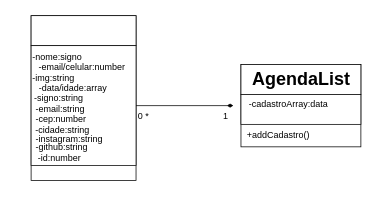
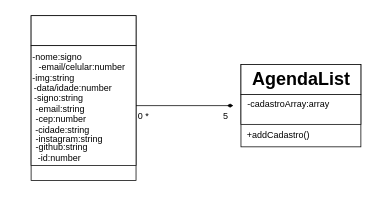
  <mxCell id="0" />
  <mxCell id="1" parent="0" />
  <mxCell id="2" value="" style="rounded=0;whiteSpace=wrap;html=1;" vertex="1" parent="1"><mxGeometry x="41" y="20" width="140" height="220" as="geometry" /></mxCell>
  <mxCell id="3" value="" style="rounded=0;whiteSpace=wrap;html=1;" vertex="1" parent="1"><mxGeometry x="41" y="20" width="140" height="40" as="geometry" /></mxCell>
  <mxCell id="4" style="edgeStyle=none;html=1;exitX=1;exitY=0.5;exitDx=0;exitDy=0;endArrow=diamondThin;endFill=1;" edge="1" parent="1" source="5"><mxGeometry relative="1" as="geometry"><mxPoint x="311" y="140" as="targetPoint" /></mxGeometry></mxCell>
  <mxCell id="5" value="" style="rounded=0;whiteSpace=wrap;html=1;" vertex="1" parent="1"><mxGeometry x="41" y="60" width="140" height="160" as="geometry" /></mxCell>
  <mxCell id="6" value="-nome:signo" style="text;html=1;strokeColor=none;fillColor=none;align=center;verticalAlign=middle;whiteSpace=wrap;rounded=0;" vertex="1" parent="1"><mxGeometry x="41" y="60" width="70" height="30" as="geometry" /></mxCell>
  <mxCell id="7" value="-email/celular:number" style="text;html=1;strokeColor=none;fillColor=none;align=center;verticalAlign=middle;whiteSpace=wrap;rounded=0;" vertex="1" parent="1"><mxGeometry x="39" y="74" width="140" height="30" as="geometry" /></mxCell>
  <mxCell id="8" value="-img:string" style="text;html=1;strokeColor=none;fillColor=none;align=center;verticalAlign=middle;whiteSpace=wrap;rounded=0;" vertex="1" parent="1"><mxGeometry x="41" y="88" width="60" height="30" as="geometry" /></mxCell>
- <mxCell id="9" value="-data/idade:array" style="text;html=1;strokeColor=none;fillColor=none;align=center;verticalAlign=middle;whiteSpace=wrap;rounded=0;" vertex="1" parent="1"><mxGeometry x="42" y="102" width="110" height="30" as="geometry" /></mxCell>
+ <mxCell id="9" value="-data/idade:number" style="text;html=1;strokeColor=none;fillColor=none;align=center;verticalAlign=middle;whiteSpace=wrap;rounded=0;" vertex="1" parent="1"><mxGeometry x="42" y="102" width="110" height="30" as="geometry" /></mxCell>
  <mxCell id="10" value="-signo:string" style="text;html=1;strokeColor=none;fillColor=none;align=center;verticalAlign=middle;whiteSpace=wrap;rounded=0;" vertex="1" parent="1"><mxGeometry x="38" y="116" width="80" height="30" as="geometry" /></mxCell>
  <mxCell id="11" value="-email:string" style="text;html=1;strokeColor=none;fillColor=none;align=center;verticalAlign=middle;whiteSpace=wrap;rounded=0;" vertex="1" parent="1"><mxGeometry x="20" y="130" width="120" height="30" as="geometry" /></mxCell>
  <mxCell id="12" value="-cep:number" style="text;html=1;strokeColor=none;fillColor=none;align=center;verticalAlign=middle;whiteSpace=wrap;rounded=0;" vertex="1" parent="1"><mxGeometry x="31" y="143" width="100" height="30" as="geometry" /></mxCell>
  <mxCell id="13" value="-cidade:string" style="text;html=1;strokeColor=none;fillColor=none;align=center;verticalAlign=middle;whiteSpace=wrap;rounded=0;" vertex="1" parent="1"><mxGeometry x="38" y="158" width="90" height="30" as="geometry" /></mxCell>
  <mxCell id="14" value="-instagram:string" style="text;html=1;strokeColor=none;fillColor=none;align=center;verticalAlign=middle;whiteSpace=wrap;rounded=0;" vertex="1" parent="1"><mxGeometry x="37" y="170" width="110" height="30" as="geometry" /></mxCell>
  <mxCell id="15" value="-github:string" style="text;html=1;strokeColor=none;fillColor=none;align=center;verticalAlign=middle;whiteSpace=wrap;rounded=0;" vertex="1" parent="1"><mxGeometry x="42" y="181" width="80" height="30" as="geometry" /></mxCell>
  <mxCell id="16" value="-id:number" style="text;html=1;strokeColor=none;fillColor=none;align=center;verticalAlign=middle;whiteSpace=wrap;rounded=0;" vertex="1" parent="1"><mxGeometry x="49" y="196" width="60" height="30" as="geometry" /></mxCell>
  <mxCell id="17" value="+addCadastro()" style="text;html=1;strokeColor=none;fillColor=none;align=center;verticalAlign=middle;whiteSpace=wrap;rounded=0;" vertex="1" parent="1"><mxGeometry x="301" y="100" width="140" height="30" as="geometry" /></mxCell>
  <mxCell id="18" value="" style="rounded=0;whiteSpace=wrap;html=1;container=0;" vertex="1" parent="1"><mxGeometry x="321" y="85" width="160" height="110" as="geometry" /></mxCell>
  <mxCell id="19" value="" style="rounded=0;whiteSpace=wrap;html=1;container=0;" vertex="1" parent="1"><mxGeometry x="321" y="85" width="160" height="40" as="geometry" /></mxCell>
  <mxCell id="20" value="" style="rounded=0;whiteSpace=wrap;html=1;container=0;" vertex="1" parent="1"><mxGeometry x="321" y="125" width="160" height="40" as="geometry" /></mxCell>
  <mxCell id="21" value="AgendaList" style="text;strokeColor=none;fillColor=none;html=1;fontSize=24;fontStyle=1;verticalAlign=middle;align=center;container=0;" vertex="1" parent="1"><mxGeometry x="351" y="85" width="100" height="40" as="geometry" /></mxCell>
- <mxCell id="22" value="-cadastroArray:data" style="text;html=1;strokeColor=none;fillColor=none;align=center;verticalAlign=middle;whiteSpace=wrap;rounded=0;container=0;" vertex="1" parent="1"><mxGeometry x="311" y="121" width="147" height="34" as="geometry" /></mxCell>
+ <mxCell id="22" value="-cadastroArray:array" style="text;html=1;strokeColor=none;fillColor=none;align=center;verticalAlign=middle;whiteSpace=wrap;rounded=0;container=0;" vertex="1" parent="1"><mxGeometry x="311" y="121" width="147" height="34" as="geometry" /></mxCell>
  <mxCell id="23" value="+addCadastro()" style="text;html=1;strokeColor=none;fillColor=none;align=center;verticalAlign=middle;whiteSpace=wrap;rounded=0;container=0;" vertex="1" parent="1"><mxGeometry x="341" y="165" width="60" height="30" as="geometry" /></mxCell>
  <mxCell id="24" value="0 *" style="text;html=1;strokeColor=none;fillColor=none;align=center;verticalAlign=middle;whiteSpace=wrap;rounded=0;" vertex="1" parent="1"><mxGeometry x="161" y="140" width="60" height="30" as="geometry" /></mxCell>
- <mxCell id="25" value="1" style="text;html=1;strokeColor=none;fillColor=none;align=center;verticalAlign=middle;whiteSpace=wrap;rounded=0;" vertex="1" parent="1"><mxGeometry x="271" y="140" width="60" height="30" as="geometry" /></mxCell>
+ <mxCell id="25" value="5" style="text;html=1;strokeColor=none;fillColor=none;align=center;verticalAlign=middle;whiteSpace=wrap;rounded=0;" vertex="1" parent="1"><mxGeometry x="271" y="140" width="60" height="30" as="geometry" /></mxCell>
